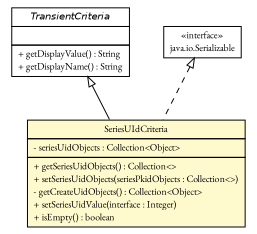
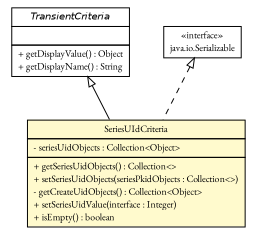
  digraph {
    fontname="EB Garamond"
    node [fontcolor=black fontname="EB Garamond" fontsize=10.0 shape=plaintext]
    edge [arrowtail=empty dir=back fontname="EB Garamond" fontsize=10 headport=p labelfontname=Helvetica labelfontsize=10 tailport=p]
    n1 [label=<<table border="0" cellborder="1" cellspacing="0" cellpadding="2" port="p" bgcolor="lemonChiffon" href="./SeriesUIdCriteria.html"> 		<tr><td><table border="0" cellspacing="0" cellpadding="1"> 			<tr><td> SeriesUIdCriteria </td></tr> 		</table></td></tr> 		<tr><td><table border="0" cellspacing="0" cellpadding="1"> 			<tr><td align="left"> - seriesUidObjects : Collection&lt;Object&gt; </td></tr> 		</table></td></tr> 		<tr><td><table border="0" cellspacing="0" cellpadding="1"> 			<tr><td align="left"> + getSeriesUidObjects() : Collection&lt;&gt; </td></tr> 			<tr><td align="left"> + setSeriesUidObjects(seriesPkidObjects : Collection&lt;&gt;) </td></tr> 			<tr><td align="left"> - getCreateUidObjects() : Collection&lt;Object&gt; </td></tr> 			<tr><td align="left"> + setSeriesUidValue(interface : Integer) </td></tr> 			<tr><td align="left"> + isEmpty() : boolean </td></tr> 		</table></td></tr> 		</table>>]
-   n2 [label=<<table border="0" cellborder="1" cellspacing="0" cellpadding="2" port="p" href="http://java.sun.com/j2se/1.4.2/docs/api/gov/nih/nci/ncia/criteria/TransientCriteria.html"> 		<tr><td><table border="0" cellspacing="0" cellpadding="1"> 			<tr><td><font face="Helvetica-Oblique"> TransientCriteria </font></td></tr> 		</table></td></tr> 		<tr><td><table border="0" cellspacing="0" cellpadding="1"> 			<tr><td align="left">  </td></tr> 		</table></td></tr> 		<tr><td><table border="0" cellspacing="0" cellpadding="1"> 			<tr><td align="left"> + getDisplayValue() : String </td></tr> 			<tr><td align="left"> + getDisplayName() : String </td></tr> 		</table></td></tr> 		</table>>]
+   n2 [label=<<table border="0" cellborder="1" cellspacing="0" cellpadding="2" port="p" href="http://java.sun.com/j2se/1.4.2/docs/api/gov/nih/nci/ncia/criteria/TransientCriteria.html"> 		<tr><td><table border="0" cellspacing="0" cellpadding="1"> 			<tr><td><font face="Helvetica-Oblique"> TransientCriteria </font></td></tr> 		</table></td></tr> 		<tr><td><table border="0" cellspacing="0" cellpadding="1"> 			<tr><td align="left">  </td></tr> 		</table></td></tr> 		<tr><td><table border="0" cellspacing="0" cellpadding="1"> 			<tr><td align="left"> + getDisplayValue() : Object </td></tr> 			<tr><td align="left"> + getDisplayName() : String </td></tr> 		</table></td></tr> 		</table>>]
    n3 [label=<<table border="0" cellborder="1" cellspacing="0" cellpadding="2" port="p" href="http://java.sun.com/j2se/1.4.2/docs/api/java/io/Serializable.html"> 		<tr><td><table border="0" cellspacing="0" cellpadding="1"> 			<tr><td> &laquo;interface&raquo; </td></tr> 			<tr><td> java.io.Serializable </td></tr> 		</table></td></tr> 		</table>>]
    n2 -> n1
    n3 -> n1 [style=dashed]
  }
